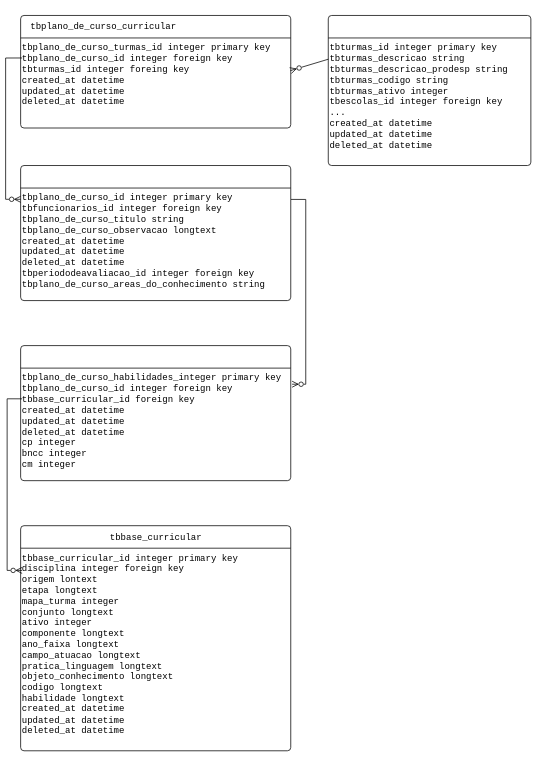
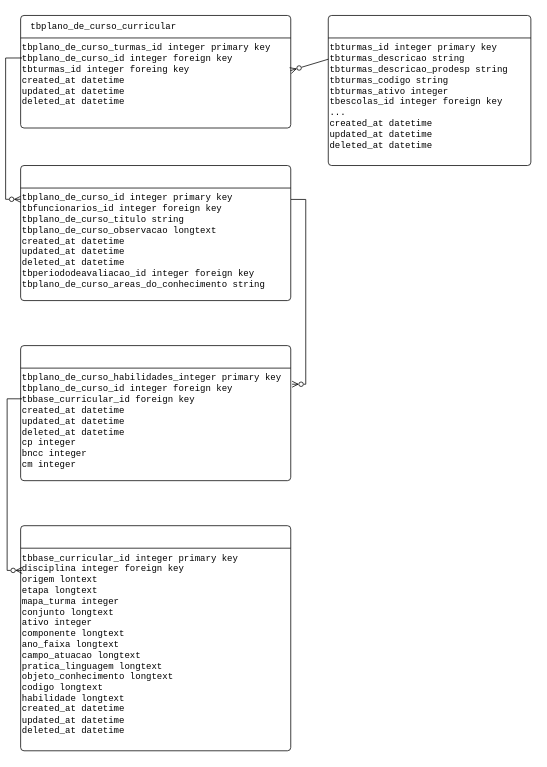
  <mxCell id="0" />
  <mxCell id="1" parent="0" />
  <mxCell id="2" style="graphMlID=entity0;gradientDirection=east;shape=swimlane;startSize=30;rounded=1;arcSize=5;collapsible=0;strokeWidth=1.0;swimlaneFillColor=none;" parent="1" vertex="1"><mxGeometry x="20" y="220" width="360" height="180" as="geometry" /></mxCell>
  <mxCell id="3" value="tbplano_de_curso_id integer primary key&lt;br&gt;tbfuncionarios_id integer foreign key&lt;br&gt;tbplano_de_curso_titulo string&amp;nbsp;&lt;br&gt;tbplano_de_curso_observacao longtext&lt;br&gt;created_at datetime&lt;br&gt;updated_at datetime&lt;br&gt;deleted_at datetime&lt;br&gt;tbperiododeavaliacao_id integer foreign key&lt;br&gt;tbplano_de_curso_areas_do_conhecimento string" style="text;html=1;spacing=0;align=left;fontFamily=courier;fontSize=12;fontStyle=0;=center;" parent="2" vertex="1"><mxGeometry x="2" y="31.67" width="358" height="148.33" as="geometry" /></mxCell>
  <mxCell id="4" style="graphMlID=entity0;gradientDirection=east;shape=swimlane;startSize=30;rounded=1;arcSize=5;collapsible=0;fillColor=none;strokeColor=#000000;strokeWidth=1.0;swimlaneFillColor=none;" parent="1" vertex="1"><mxGeometry x="20" y="460" width="360" height="180" as="geometry" /></mxCell>
  <mxCell id="5" value="&lt;font color=&quot;#000000&quot;&gt;tbplano_de_curso_habilidades_integer primary key&lt;br&gt;tbplano_de_curso_id integer foreign key&lt;br&gt;tbbase_curricular_id foreign key&lt;br&gt;created_at datetime&lt;br&gt;updated_at datetime&lt;br&gt;deleted_at datetime&lt;br&gt;cp integer&lt;br&gt;bncc integer&lt;br&gt;cm integer&lt;/font&gt;" style="text;html=1;spacing=0;align=left;fontFamily=courier;fontSize=12;fontStyle=0;=center;fontColor=#c4c4c4" parent="4" vertex="1"><mxGeometry x="2" y="31.67" width="358" height="157" as="geometry" /></mxCell>
  <mxCell id="6" style="graphMlID=entity0;gradientDirection=east;shape=swimlane;startSize=30;rounded=1;arcSize=5;collapsible=0;fillColor=none;strokeColor=#000000;strokeWidth=1.0;swimlaneFillColor=none;fontColor=#FFFFFF;labelBackgroundColor=none;" parent="1" vertex="1"><mxGeometry x="20" y="700" width="360" height="300" as="geometry" /></mxCell>
  <mxCell id="7" value="&lt;font color=&quot;#000000&quot;&gt;tbbase_curricular_id integer primary key&lt;br&gt;disciplina integer foreign key&lt;br&gt;origem lontext&amp;nbsp;&lt;br&gt;etapa longtext&lt;br&gt;mapa_turma integer&lt;br&gt;conjunto longtext&lt;br&gt;ativo integer&lt;br&gt;componente longtext&lt;br&gt;ano_faixa longtext&lt;br&gt;campo_atuacao longtext&lt;br&gt;pratica_linguagem longtext&lt;br&gt;objeto_conhecimento longtext&lt;br&gt;codigo longtext&lt;br&gt;habilidade longtext&lt;br&gt;created_at datetime&lt;br&gt;updated_at datetime&lt;br&gt;deleted_at datetime&lt;span style=&quot;white-space: pre;&quot;&gt;&#09;&lt;/span&gt;&lt;/font&gt;" style="text;html=1;spacing=0;align=left;fontFamily=courier;fontSize=12;fontStyle=0;=center;fontColor=#c4c4c4" parent="6" vertex="1"><mxGeometry x="2" y="31.67" width="358" height="268.33" as="geometry" /></mxCell>
- <mxCell id="8" value="&lt;font color=&quot;#000000&quot;&gt;tbbase_curricular&lt;/font&gt;" style="text;html=1;spacing=0;align=center;fontFamily=courier;fontSize=12;fontStyle=0;=center;fontColor=#ffffff" parent="6" vertex="1"><mxGeometry y="4" width="360" height="22" as="geometry" /></mxCell>
  <mxCell id="9" style="edgeStyle=orthogonalEdgeStyle;rounded=0;orthogonalLoop=1;jettySize=auto;html=1;entryX=0;entryY=0.25;entryDx=0;entryDy=0;exitX=0;exitY=0.25;exitDx=0;exitDy=0;endArrow=ERzeroToMany;endFill=0;" edge="1" parent="1" source="11" target="2"><mxGeometry relative="1" as="geometry" /></mxCell>
  <mxCell id="10" style="graphMlID=entity0;gradientDirection=east;shape=swimlane;startSize=30;rounded=1;arcSize=5;collapsible=0;fillColor=none;strokeColor=#000000;strokeWidth=1.0;swimlaneFillColor=none;fontColor=default;" parent="1" vertex="1"><mxGeometry x="20" y="20" width="360" height="150" as="geometry" /></mxCell>
  <mxCell id="11" value="&lt;font color=&quot;#000000&quot;&gt;tbplano_de_curso_turmas_id integer primary key&lt;br&gt;tbplano_de_curso_id integer foreign key&lt;br&gt;tbturmas_id integer foreing key&lt;br&gt;created_at datetime&lt;br&gt;updated_at datetime&lt;br&gt;deleted_at datetime&lt;/font&gt;" style="text;html=1;spacing=0;align=left;fontFamily=courier;fontSize=12;fontStyle=0;=center;fontColor=#c4c4c4;swimlaneFillColor=none;strokeColor=none;" parent="10" vertex="1"><mxGeometry x="2" y="31.67" width="358" height="100" as="geometry" /></mxCell>
  <mxCell id="12" value="&lt;font color=&quot;#000000&quot;&gt;tbplano_de_curso_curricular&lt;/font&gt;" style="text;html=1;spacing=0;align=center;fontFamily=courier;fontSize=12;fontStyle=0;=center;fontColor=#ffffff;swimlaneFillColor=none;strokeColor=none;" parent="10" vertex="1"><mxGeometry y="4" width="220" height="22" as="geometry" /></mxCell>
  <mxCell id="13" style="graphMlID=entity0;gradientDirection=east;shape=swimlane;startSize=30;rounded=1;arcSize=5;collapsible=0;fillColor=none;strokeColor=#000000;strokeWidth=1.0;swimlaneFillColor=none;" parent="1" vertex="1"><mxGeometry x="430" y="20" width="270" height="200" as="geometry" /></mxCell>
  <mxCell id="14" value="&lt;font color=&quot;#000000&quot;&gt;tbturmas_id integer primary key&lt;br&gt;tbturmas_descricao string&amp;nbsp;&lt;br&gt;tbturmas_descricao_prodesp string&lt;br&gt;tbturmas_codigo string&lt;br&gt;tbturmas_ativo integer&amp;nbsp;&lt;br&gt;tbescolas_id integer foreign key&lt;br&gt;...&lt;br&gt;created_at datetime&lt;br&gt;updated_at datetime&lt;br&gt;deleted_at&lt;span style=&quot;white-space: pre;&quot;&gt;&amp;nbsp;datetime&lt;/span&gt;&lt;span style=&quot;white-space: pre;&quot;&gt;&amp;nbsp;&amp;nbsp;&amp;nbsp;&lt;/span&gt;&lt;span style=&quot;white-space: pre;&quot;&gt;&amp;nbsp;&amp;nbsp;&amp;nbsp;&amp;nbsp;&lt;/span&gt;&lt;span style=&quot;white-space: pre;&quot;&gt;&amp;nbsp;&amp;nbsp;&amp;nbsp;&amp;nbsp;&lt;/span&gt;&lt;span style=&quot;white-space: pre;&quot;&gt;&amp;nbsp;&amp;nbsp;&amp;nbsp;&amp;nbsp;&lt;/span&gt;&lt;/font&gt;" style="text;html=1;spacing=0;align=left;fontFamily=courier;fontSize=12;fontStyle=0;=center;fontColor=#c4c4c4" parent="13" vertex="1"><mxGeometry x="2" y="31.67" width="258" height="168.33" as="geometry" /></mxCell>
  <mxCell id="15" value="" style="endArrow=ERzeroToMany;html=1;rounded=0;exitX=-0.007;exitY=0.158;exitDx=0;exitDy=0;endFill=0;exitPerimeter=0;entryX=0.999;entryY=0.418;entryDx=0;entryDy=0;entryPerimeter=0;" parent="1" edge="1" target="11" source="14"><mxGeometry width="50" height="50" relative="1" as="geometry"><mxPoint x="-40" y="90" as="sourcePoint" /><mxPoint x="380" y="80" as="targetPoint" /></mxGeometry></mxCell>
  <mxCell id="16" style="edgeStyle=orthogonalEdgeStyle;rounded=0;orthogonalLoop=1;jettySize=auto;html=1;entryX=1.005;entryY=0.126;entryDx=0;entryDy=0;exitX=1.001;exitY=0.091;exitDx=0;exitDy=0;exitPerimeter=0;entryPerimeter=0;endArrow=ERzeroToMany;endFill=0;" edge="1" parent="1" source="3" target="5"><mxGeometry relative="1" as="geometry"><Array as="points"><mxPoint x="400" y="265" /><mxPoint x="400" y="511" /></Array></mxGeometry></mxCell>
  <mxCell id="17" style="edgeStyle=orthogonalEdgeStyle;rounded=0;orthogonalLoop=1;jettySize=auto;html=1;exitX=0;exitY=0.25;exitDx=0;exitDy=0;entryX=0;entryY=0.104;entryDx=0;entryDy=0;entryPerimeter=0;endArrow=ERzeroToMany;endFill=0;" edge="1" parent="1" source="5" target="7"><mxGeometry relative="1" as="geometry" /></mxCell>
